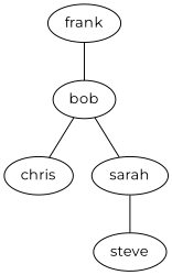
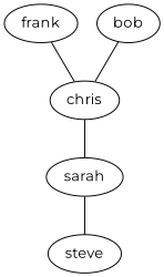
  digraph {
    fontname=Montserrat
    node [fontname=Montserrat]
    edge [dir=none fontname=Montserrat]
    n1 [label=frank]
    n2 [label=bob]
    n3 [label=chris]
    n4 [label=sarah]
    n5 [label=steve]
    subgraph sub_1 {
      n1
      n2
      n3
      n4
      n5
    }
-   n1 -> n2
+   n1 -> n3
    n2 -> n3
-   n2 -> n4
+   n3 -> n4
    n4 -> n5
  }
